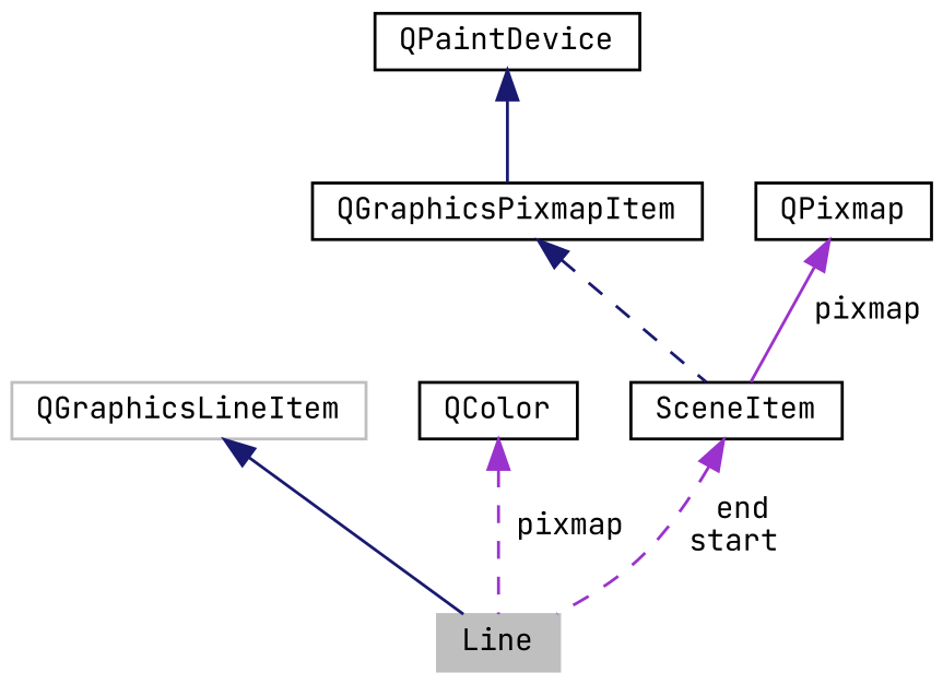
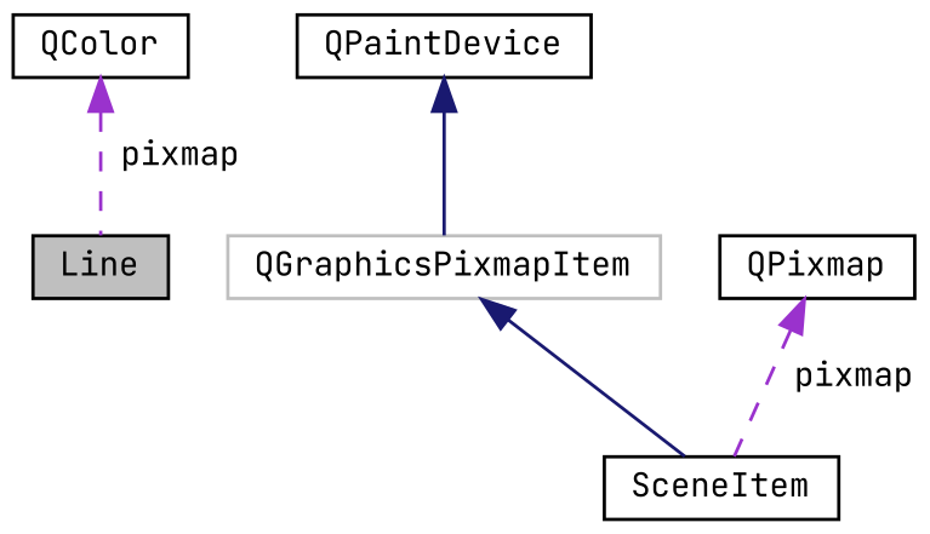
  digraph {
    fontname="JetBrains Mono"
    node [color=black fillcolor=white fontname="JetBrains Mono" fontsize=10 shape=record style=filled]
    edge [color=midnightblue dir=back fontname="JetBrains Mono" fontsize=10 labelfontname=Helvetica labelfontsize=10 style=solid]
-   n1 [color=grey75 fillcolor=grey75 fontcolor=black height=0.2 label=Line width=0.4]
-   n2 [color=grey75 height=0.2 label=QGraphicsLineItem width=0.4]
+   n1 [fillcolor=grey75 fontcolor=black height=0.2 label=Line width=0.4]
    n3 [height=0.2 label=QColor width=0.4]
    n4 [height=0.2 label=SceneItem width=0.4]
-   n5 [height=0.2 label=QGraphicsPixmapItem width=0.4]
+   n5 [color=grey75 height=0.2 label=QGraphicsPixmapItem width=0.4]
    n6 [height=0.2 label=QPixmap width=0.4]
    n7 [height=0.2 label=QPaintDevice width=0.4]
-   n2 -> n1
    n3 -> n1 [color=darkorchid3 label=" pixmap" style=dashed]
-   n4 -> n1 [color=darkorchid3 label=" end\nstart" style=dashed]
-   n5 -> n4 [style=dashed]
-   n6 -> n4 [color=darkorchid3 label=" pixmap"]
+   n5 -> n4
+   n6 -> n4 [color=darkorchid3 label=" pixmap" style=dashed]
    n7 -> n5
  }
